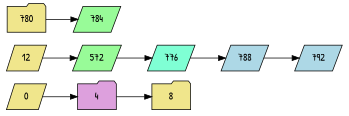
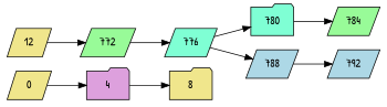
  digraph {
    fontname="Patrick Hand"
    rankdir=LR
    node [fillcolor=khaki fontname="Patrick Hand" shape=parallelogram style=filled]
    edge [fontname="Patrick Hand"]
    4 [fillcolor=plum shape=folder]
    0
    8 [shape=folder]
-   772 [fillcolor=palegreen label=572]
+   772 [fillcolor=palegreen]
    12
    776 [fillcolor=aquamarine]
-   780 [shape=folder]
+   780 [fillcolor=aquamarine shape=folder]
    788 [fillcolor=lightblue]
    784 [fillcolor=palegreen]
    792 [fillcolor=lightblue]
    4 -> 8
    0 -> 4
    772 -> 776
    12 -> 772
+   776 -> 780
    776 -> 788
    780 -> 784
    788 -> 792
  }
